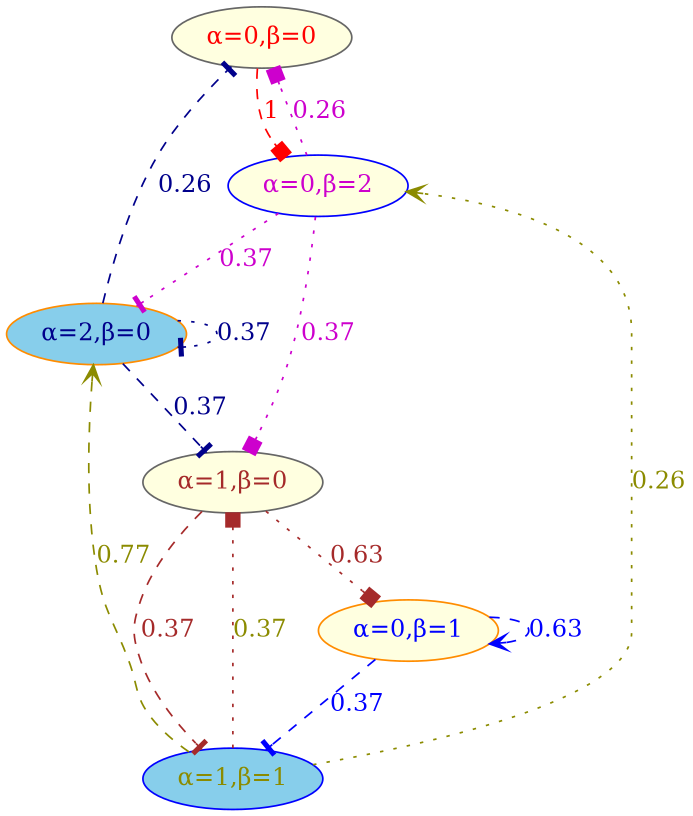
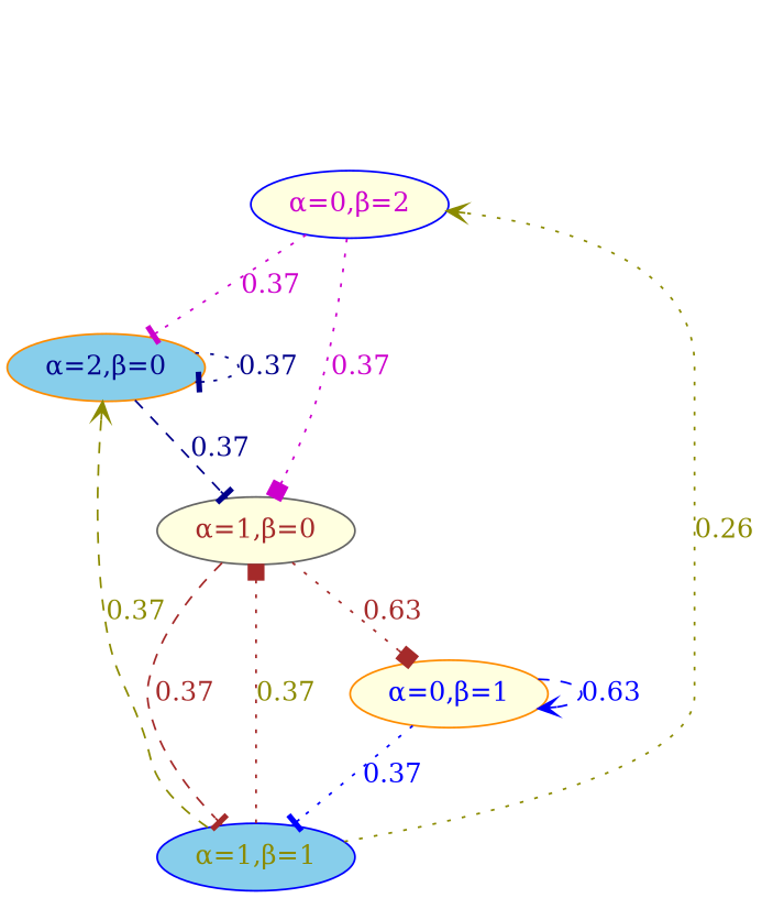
  digraph {
    node [color=gray40 fillcolor=lightyellow style=filled]
    edge [arrowhead=tee color=magenta3 fontcolor=magenta3 style=dotted]
-   n1 [fontcolor=Red label="&alpha;=0,&beta;=0"]
    n2 [color=blue fontcolor=magenta3 label="&alpha;=0,&beta;=2"]
    n3 [fontcolor=Brown label="&alpha;=1,&beta;=0"]
    n4 [color=darkorange fillcolor=skyblue fontcolor=blue4 label="&alpha;=2,&beta;=0"]
    n5 [color=darkorange fontcolor=Blue label="&alpha;=0,&beta;=1"]
    n6 [color=blue fillcolor=skyblue fontcolor=yellow4 label="&alpha;=1,&beta;=1"]
-   n1 -> n2 [arrowhead=box color=Red fontcolor=Red label=1 style=dashed]
-   n2 -> n1 [arrowhead=box label=0.26]
    n2 -> n3 [arrowhead=box label=0.37]
    n2 -> n4 [label=0.37]
    n3 -> n5 [arrowhead=box color=Brown fontcolor=Brown label=0.63]
    n3 -> n6 [color=Brown fontcolor=Brown label=0.37 style=dashed]
-   n4 -> n1 [color=blue4 fontcolor=blue4 label=0.26 style=dashed]
    n4 -> n3 [color=blue4 fontcolor=blue4 label=0.37 style=dashed]
    n4 -> n4 [color=blue4 fontcolor=blue4 label=0.37]
    n5 -> n5 [arrowhead=vee color=Blue fontcolor=Blue label=0.63 style=dashed]
-   n5 -> n6 [color=Blue fontcolor=Blue label=0.37 style=dashed]
+   n5 -> n6 [color=Blue fontcolor=Blue label=0.37]
    n6 -> n2 [arrowhead=vee color=yellow4 fontcolor=yellow4 label=0.26]
    n6 -> n3 [arrowhead=box color=Brown fontcolor=yellow4 label=0.37]
-   n6 -> n4 [arrowhead=vee color=yellow4 fontcolor=yellow4 label=0.77 style=dashed]
+   n6 -> n4 [arrowhead=vee color=yellow4 fontcolor=yellow4 label=0.37 style=dashed]
  }
